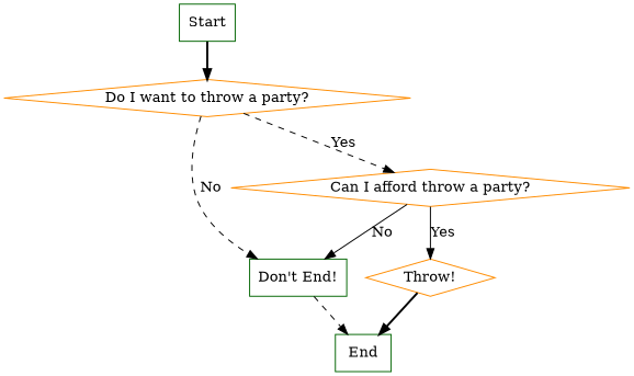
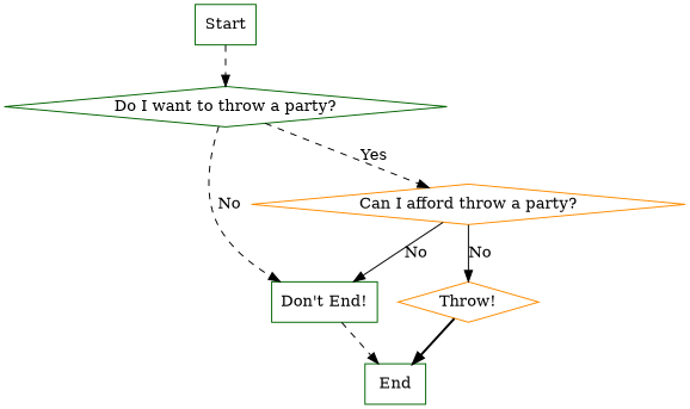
  strict digraph {
    node [color=darkorange shape=diamond]
    edge [style=dashed]
    n1 [label="Throw!"]
    n2 [color=darkgreen label="Don't End!" shape=box]
    n3 [color=darkgreen label=End shape=box]
    n4 [color=darkgreen label=Start shape=box]
-   n5 [label="Do I want to throw a party?"]
+   n5 [color=darkgreen label="Do I want to throw a party?"]
    n6 [label="Can I afford throw a party?"]
    subgraph sub_1 {
      rank=same
      n1
      n2
    }
    n1 -> n3 [style=bold]
    n2 -> n3
-   n4 -> n5 [style=bold]
+   n4 -> n5
    n5 -> n2 [label=No]
    n5 -> n6 [label=Yes]
-   n6 -> n1 [label=Yes style=solid]
+   n6 -> n1 [label=No style=solid]
    n6 -> n2 [label=No style=solid]
  }
